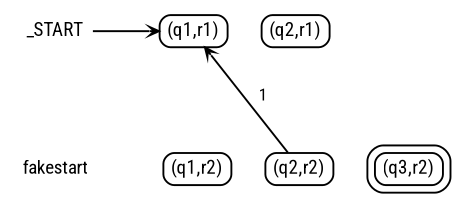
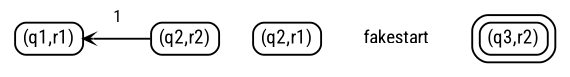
  digraph {
    fontname="Roboto Condensed"
    rankdir=TB
    node [fontname="Roboto Condensed" fontsize=10 margin="0.055,0.042" shape=box style=rounded]
    edge [arrowhead=vee arrowsize=0.5 constraint=false fontname="Roboto Condensed" fontsize=9]
-   _START [height=0 shape=none width=0]
    n2 [height=0 label=<(q1,r1)> width=0]
    n3 [height=0 label=<(q2,r1)> width=0]
    fakestart [height=0 shape=none width=0]
-   n5 [height=0 label=<(q1,r2)> width=0]
    n6 [height=0 label=<(q2,r2)> width=0]
    n7 [height=0 label=<(q3,r2)> peripheries=2 width=0]
    subgraph sub_1 {
      rank=same
-     _START
      n2
      n3
    }
    subgraph sub_2 {
      rank=same
      fakestart
-     n5
      n6
      n7
    }
-   _START -> n2
-   _START -> fakestart [style=invis constraint=""]
-   fakestart -> n5 [style=invis]
    n6 -> n2 [label=<<table border="0" cellpadding="1"><tr><td>1</td></tr></table>>]
  }
